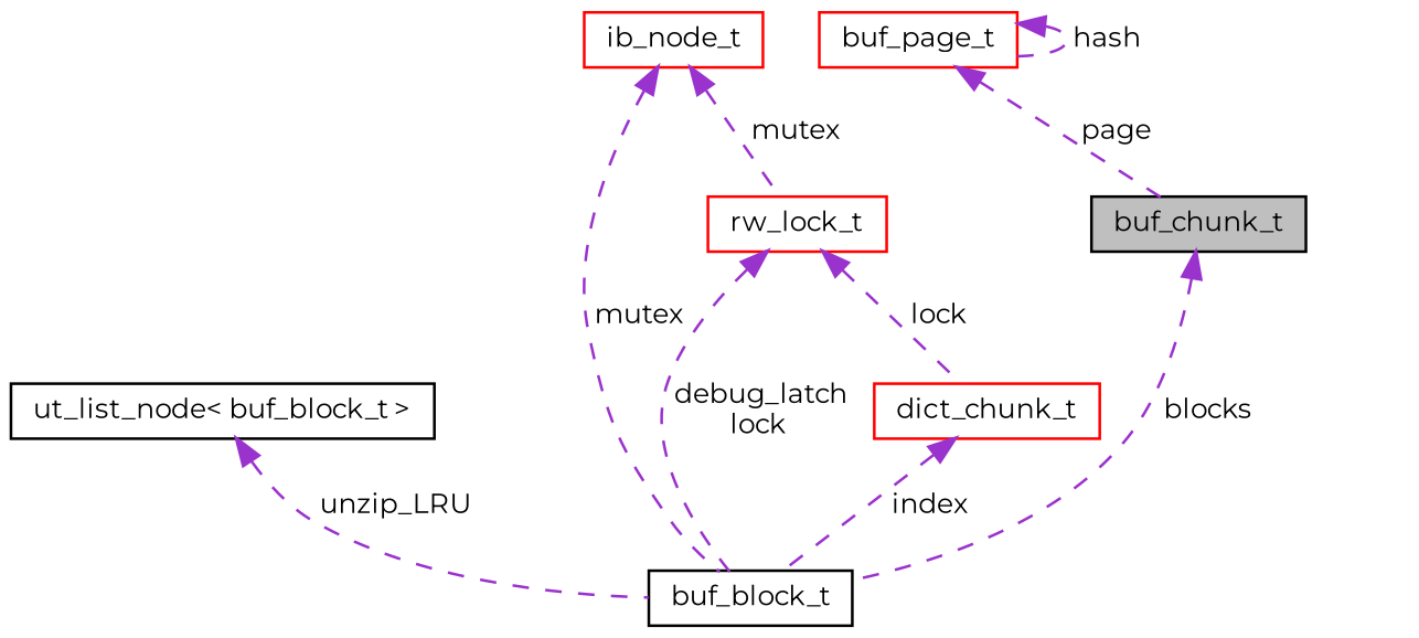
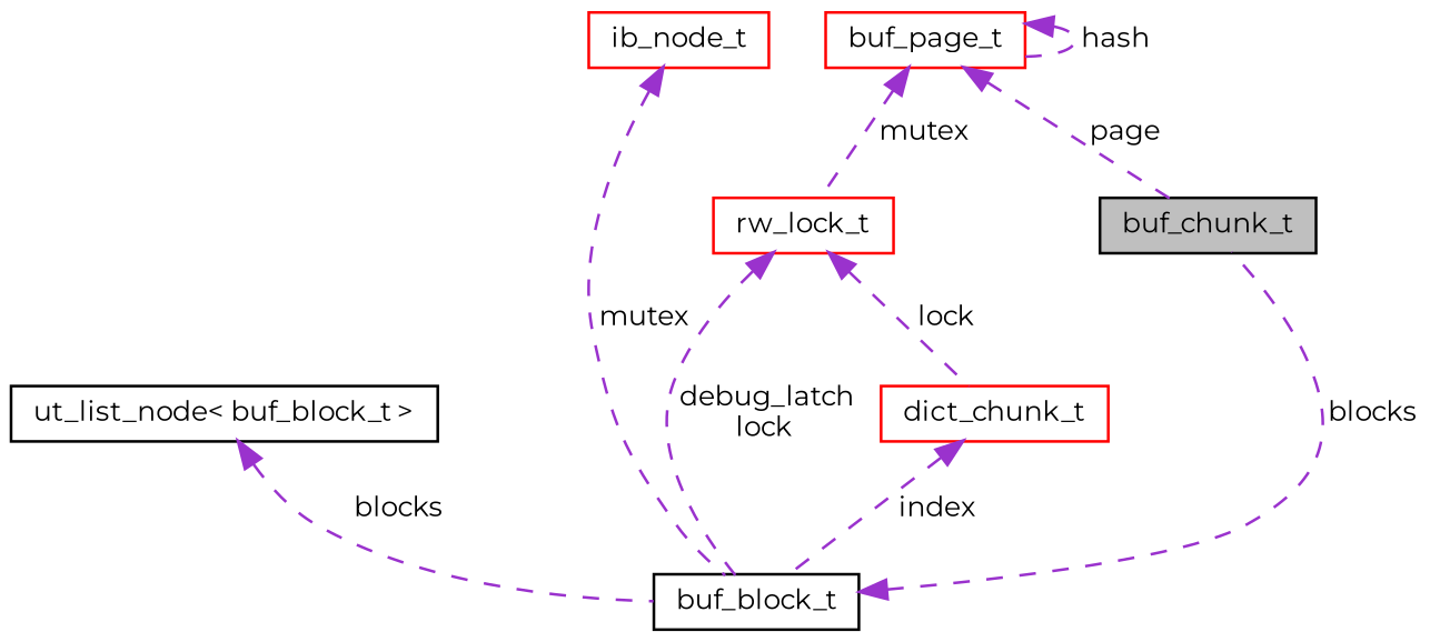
  digraph {
    fontname=Montserrat
    node [color=red fontname=Montserrat fontsize=10 shape=record]
    edge [color=darkorchid3 dir=back fontname=Montserrat fontsize=10 labelfontname=FreeSans labelfontsize=10 style=dashed]
    n1 [color=black fillcolor=grey75 fontcolor=black height=0.2 label=buf_chunk_t style=filled width=0.4]
    n2 [color=black height=0.2 label=buf_block_t width=0.4]
    n3 [color=black height=0.2 label="ut_list_node\< buf_block_t \>" width=0.4]
    n4 [height=0.2 label=dict_chunk_t width=0.4]
    n5 [height=0.2 label=rw_lock_t width=0.4]
    n6 [height=0.2 label=ib_node_t width=0.4]
    n7 [height=0.2 label=buf_page_t width=0.4]
-   n1 -> n2 [label=" blocks"]
-   n3 -> n2 [label=" unzip_LRU"]
+   n2 -> n1 [label=" blocks"]
+   n3 -> n2 [label=" blocks"]
    n4 -> n2 [label=" index"]
    n5 -> n2 [label=" debug_latch\nlock"]
    n5 -> n4 [label=" lock"]
    n6 -> n2 [label=" mutex"]
-   n6 -> n5 [label=" mutex"]
+   n7 -> n5 [label=" mutex"]
    n7 -> n1 [label=" page"]
    n7 -> n7 [label=" hash"]
  }
